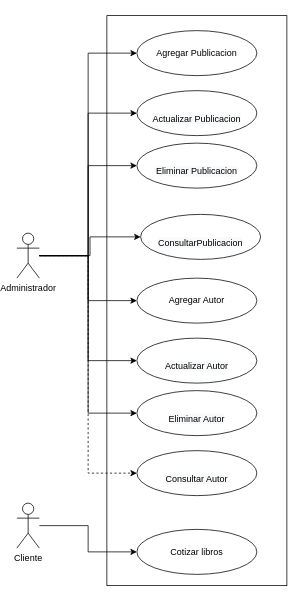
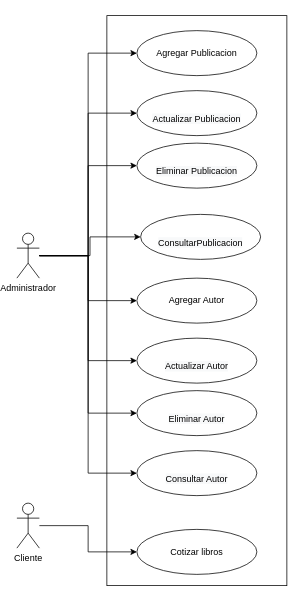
  <mxCell id="0" />
  <mxCell id="1" parent="0" />
  <mxCell id="2" value="" style="rounded=0;whiteSpace=wrap;html=1;" vertex="1" parent="1"><mxGeometry x="140" y="20" width="240" height="760" as="geometry" /></mxCell>
  <mxCell id="3" style="edgeStyle=orthogonalEdgeStyle;rounded=0;orthogonalLoop=1;jettySize=auto;html=1;entryX=0;entryY=0.5;entryDx=0;entryDy=0;" edge="1" parent="1" source="4" target="15"><mxGeometry relative="1" as="geometry" /></mxCell>
  <mxCell id="4" value="Cliente" style="shape=umlActor;verticalLabelPosition=bottom;verticalAlign=top;html=1;outlineConnect=0;" vertex="1" parent="1"><mxGeometry x="20" y="670" width="30" height="60" as="geometry" /></mxCell>
  <mxCell id="5" style="edgeStyle=orthogonalEdgeStyle;rounded=0;orthogonalLoop=1;jettySize=auto;html=1;entryX=0;entryY=0.5;entryDx=0;entryDy=0;" edge="1" parent="1" source="13" target="14"><mxGeometry relative="1" as="geometry" /></mxCell>
  <mxCell id="6" style="edgeStyle=orthogonalEdgeStyle;rounded=0;orthogonalLoop=1;jettySize=auto;html=1;entryX=0;entryY=0.5;entryDx=0;entryDy=0;" edge="1" parent="1" source="13" target="16"><mxGeometry relative="1" as="geometry" /></mxCell>
  <mxCell id="7" style="edgeStyle=orthogonalEdgeStyle;rounded=0;orthogonalLoop=1;jettySize=auto;html=1;entryX=0;entryY=0.5;entryDx=0;entryDy=0;" edge="1" parent="1" source="13" target="18"><mxGeometry relative="1" as="geometry" /></mxCell>
  <mxCell id="8" style="edgeStyle=orthogonalEdgeStyle;rounded=0;orthogonalLoop=1;jettySize=auto;html=1;entryX=0;entryY=0.5;entryDx=0;entryDy=0;" edge="1" parent="1" source="13" target="17"><mxGeometry relative="1" as="geometry" /></mxCell>
  <mxCell id="9" style="edgeStyle=orthogonalEdgeStyle;rounded=0;orthogonalLoop=1;jettySize=auto;html=1;entryX=0;entryY=0.5;entryDx=0;entryDy=0;" edge="1" parent="1" source="13" target="19"><mxGeometry relative="1" as="geometry" /></mxCell>
  <mxCell id="10" style="edgeStyle=orthogonalEdgeStyle;rounded=0;orthogonalLoop=1;jettySize=auto;html=1;entryX=0;entryY=0.5;entryDx=0;entryDy=0;" edge="1" parent="1" source="13" target="20"><mxGeometry relative="1" as="geometry" /></mxCell>
  <mxCell id="11" style="edgeStyle=orthogonalEdgeStyle;rounded=0;orthogonalLoop=1;jettySize=auto;html=1;entryX=0;entryY=0.5;entryDx=0;entryDy=0;" edge="1" parent="1" source="13" target="22"><mxGeometry relative="1" as="geometry" /></mxCell>
- <mxCell id="12" style="edgeStyle=orthogonalEdgeStyle;rounded=0;orthogonalLoop=1;jettySize=auto;html=1;entryX=0;entryY=0.5;entryDx=0;entryDy=0;dashed=1;" edge="1" parent="1" source="13" target="21"><mxGeometry relative="1" as="geometry" /></mxCell>
+ <mxCell id="12" style="edgeStyle=orthogonalEdgeStyle;rounded=0;orthogonalLoop=1;jettySize=auto;html=1;entryX=0;entryY=0.5;entryDx=0;entryDy=0;" edge="1" parent="1" source="13" target="21"><mxGeometry relative="1" as="geometry" /></mxCell>
  <mxCell id="13" value="Administrador" style="shape=umlActor;verticalLabelPosition=bottom;verticalAlign=top;html=1;outlineConnect=0;" vertex="1" parent="1"><mxGeometry x="20" y="310" width="30" height="60" as="geometry" /></mxCell>
  <mxCell id="14" value="Agregar Publicacion" style="ellipse;whiteSpace=wrap;html=1;" vertex="1" parent="1"><mxGeometry x="180" y="40" width="160" height="60" as="geometry" /></mxCell>
  <mxCell id="15" value="Cotizar libros" style="ellipse;whiteSpace=wrap;html=1;" vertex="1" parent="1"><mxGeometry x="180" y="705" width="160" height="60" as="geometry" /></mxCell>
  <mxCell id="16" value="&lt;br&gt;&lt;span style=&quot;color: rgb(0, 0, 0); font-family: Helvetica; font-size: 12px; font-style: normal; font-variant-ligatures: normal; font-variant-caps: normal; font-weight: 400; letter-spacing: normal; orphans: 2; text-align: center; text-indent: 0px; text-transform: none; widows: 2; word-spacing: 0px; -webkit-text-stroke-width: 0px; background-color: rgb(248, 249, 250); text-decoration-thickness: initial; text-decoration-style: initial; text-decoration-color: initial; float: none; display: inline !important;&quot;&gt;Actualizar Publicacion&lt;/span&gt;&lt;br&gt;" style="ellipse;whiteSpace=wrap;html=1;" vertex="1" parent="1"><mxGeometry x="180" y="120" width="160" height="60" as="geometry" /></mxCell>
  <mxCell id="17" value="&lt;br&gt;&lt;span style=&quot;color: rgb(0, 0, 0); font-family: Helvetica; font-size: 12px; font-style: normal; font-variant-ligatures: normal; font-variant-caps: normal; font-weight: 400; letter-spacing: normal; orphans: 2; text-align: center; text-indent: 0px; text-transform: none; widows: 2; word-spacing: 0px; -webkit-text-stroke-width: 0px; background-color: rgb(248, 249, 250); text-decoration-thickness: initial; text-decoration-style: initial; text-decoration-color: initial; float: none; display: inline !important;&quot;&gt;ConsultarPublicacion&lt;/span&gt;&lt;br&gt;" style="ellipse;whiteSpace=wrap;html=1;" vertex="1" parent="1"><mxGeometry x="185" y="285" width="160" height="60" as="geometry" /></mxCell>
  <mxCell id="18" value="&lt;br&gt;&lt;span style=&quot;color: rgb(0, 0, 0); font-family: Helvetica; font-size: 12px; font-style: normal; font-variant-ligatures: normal; font-variant-caps: normal; font-weight: 400; letter-spacing: normal; orphans: 2; text-align: center; text-indent: 0px; text-transform: none; widows: 2; word-spacing: 0px; -webkit-text-stroke-width: 0px; background-color: rgb(248, 249, 250); text-decoration-thickness: initial; text-decoration-style: initial; text-decoration-color: initial; float: none; display: inline !important;&quot;&gt;Eliminar Publicacion&lt;/span&gt;&lt;br&gt;" style="ellipse;whiteSpace=wrap;html=1;" vertex="1" parent="1"><mxGeometry x="180" y="190" width="160" height="60" as="geometry" /></mxCell>
  <mxCell id="19" value="Agregar Autor" style="ellipse;whiteSpace=wrap;html=1;" vertex="1" parent="1"><mxGeometry x="180" y="370" width="160" height="60" as="geometry" /></mxCell>
  <mxCell id="20" value="&lt;br&gt;&lt;span style=&quot;color: rgb(0, 0, 0); font-family: Helvetica; font-size: 12px; font-style: normal; font-variant-ligatures: normal; font-variant-caps: normal; font-weight: 400; letter-spacing: normal; orphans: 2; text-align: center; text-indent: 0px; text-transform: none; widows: 2; word-spacing: 0px; -webkit-text-stroke-width: 0px; background-color: rgb(248, 249, 250); text-decoration-thickness: initial; text-decoration-style: initial; text-decoration-color: initial; float: none; display: inline !important;&quot;&gt;Actualizar Autor&lt;/span&gt;" style="ellipse;whiteSpace=wrap;html=1;" vertex="1" parent="1"><mxGeometry x="180" y="450" width="160" height="60" as="geometry" /></mxCell>
  <mxCell id="21" value="&lt;br&gt;&lt;span style=&quot;color: rgb(0, 0, 0); font-family: Helvetica; font-size: 12px; font-style: normal; font-variant-ligatures: normal; font-variant-caps: normal; font-weight: 400; letter-spacing: normal; orphans: 2; text-align: center; text-indent: 0px; text-transform: none; widows: 2; word-spacing: 0px; -webkit-text-stroke-width: 0px; background-color: rgb(248, 249, 250); text-decoration-thickness: initial; text-decoration-style: initial; text-decoration-color: initial; float: none; display: inline !important;&quot;&gt;Consultar Autor&lt;/span&gt;" style="ellipse;whiteSpace=wrap;html=1;" vertex="1" parent="1"><mxGeometry x="180" y="600" width="160" height="60" as="geometry" /></mxCell>
  <mxCell id="22" value="&lt;br&gt;&lt;span style=&quot;color: rgb(0, 0, 0); font-family: Helvetica; font-size: 12px; font-style: normal; font-variant-ligatures: normal; font-variant-caps: normal; font-weight: 400; letter-spacing: normal; orphans: 2; text-align: center; text-indent: 0px; text-transform: none; widows: 2; word-spacing: 0px; -webkit-text-stroke-width: 0px; background-color: rgb(248, 249, 250); text-decoration-thickness: initial; text-decoration-style: initial; text-decoration-color: initial; float: none; display: inline !important;&quot;&gt;Eliminar Autor&lt;/span&gt;" style="ellipse;whiteSpace=wrap;html=1;" vertex="1" parent="1"><mxGeometry x="180" y="520" width="160" height="60" as="geometry" /></mxCell>
